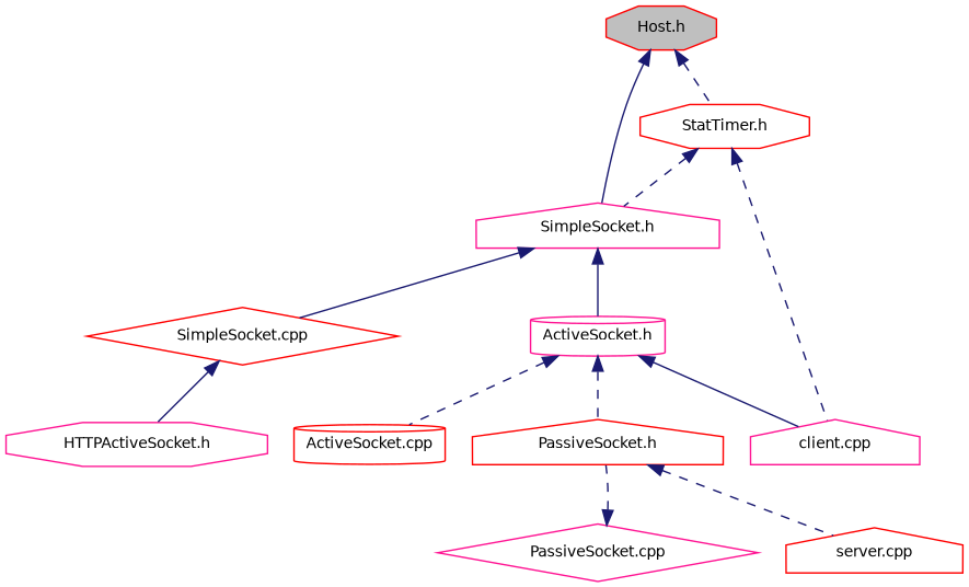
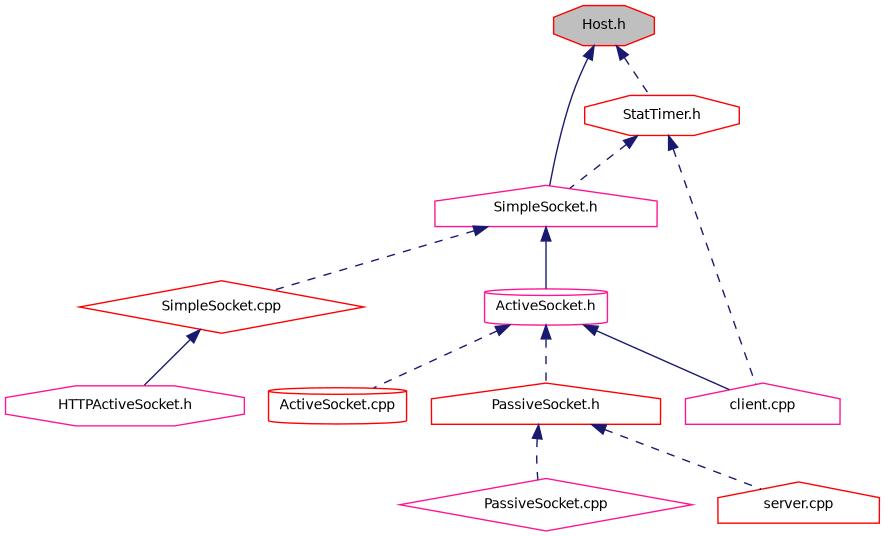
  digraph {
    node [color=red fillcolor=white fontname=Helvetica fontsize=10 shape=house style=filled]
    edge [color=midnightblue dir=back fontname=Helvetica fontsize=10 labelfontname=Helvetica labelfontsize=10 style=dashed]
    n1 [fillcolor=grey75 fontcolor=black height=0.2 label="Host.h" shape=octagon width=0.4]
    n2 [color=deeppink height=0.2 label="SimpleSocket.h" width=0.4]
    n3 [height=0.2 label="StatTimer.h" shape=octagon width=0.4]
    n4 [color=deeppink height=0.2 label="ActiveSocket.h" shape=cylinder width=0.4]
    n5 [height=0.2 label="SimpleSocket.cpp" shape=diamond width=0.4]
    n6 [color=deeppink height=0.2 label="client.cpp" width=0.4]
    n7 [height=0.2 label="ActiveSocket.cpp" shape=cylinder width=0.4]
    n8 [height=0.2 label="PassiveSocket.h" width=0.4]
    n9 [color=deeppink height=0.2 label="HTTPActiveSocket.h" shape=octagon width=0.4]
    n10 [color=deeppink height=0.2 label="PassiveSocket.cpp" shape=diamond width=0.4]
    n11 [height=0.2 label="server.cpp" width=0.4]
    n1 -> n2 [style=solid]
    n1 -> n3
    n2 -> n4 [style=solid]
-   n2 -> n5 [style=solid]
+   n2 -> n5
    n3 -> n2
    n3 -> n6
    n4 -> n6 [style=solid]
    n4 -> n7
    n4 -> n8
    n5 -> n9 [style=solid]
-   n10 -> n8
+   n8 -> n10
    n8 -> n11
  }
